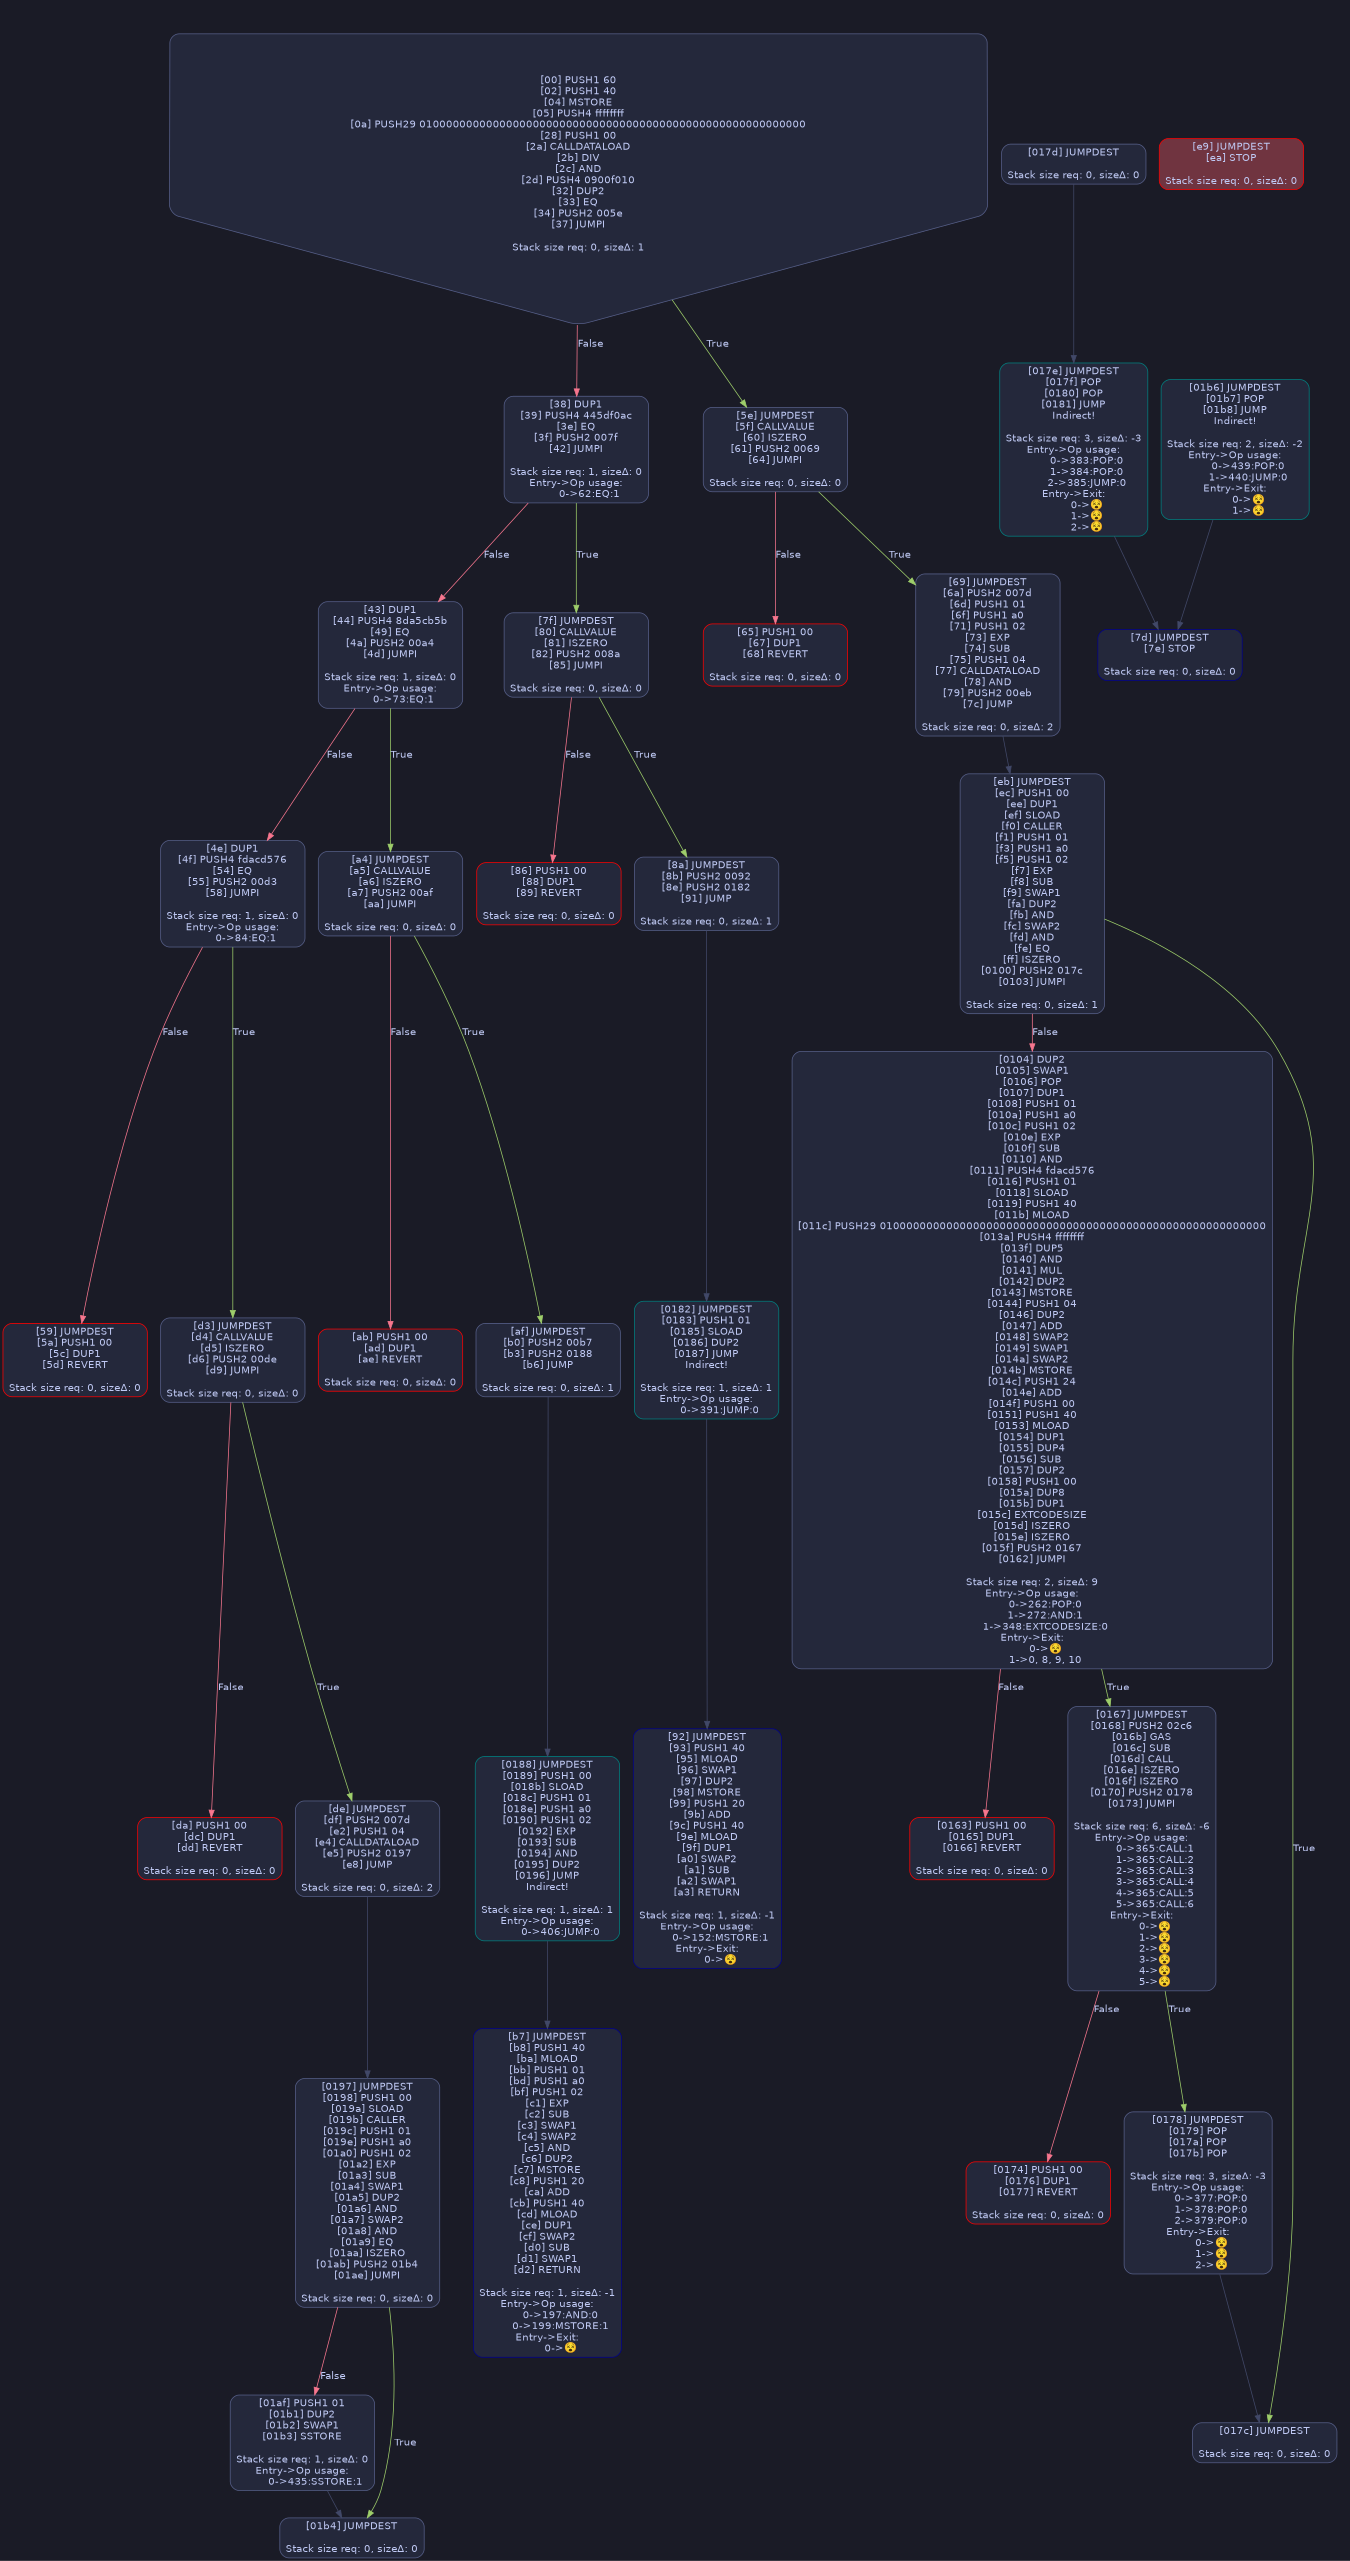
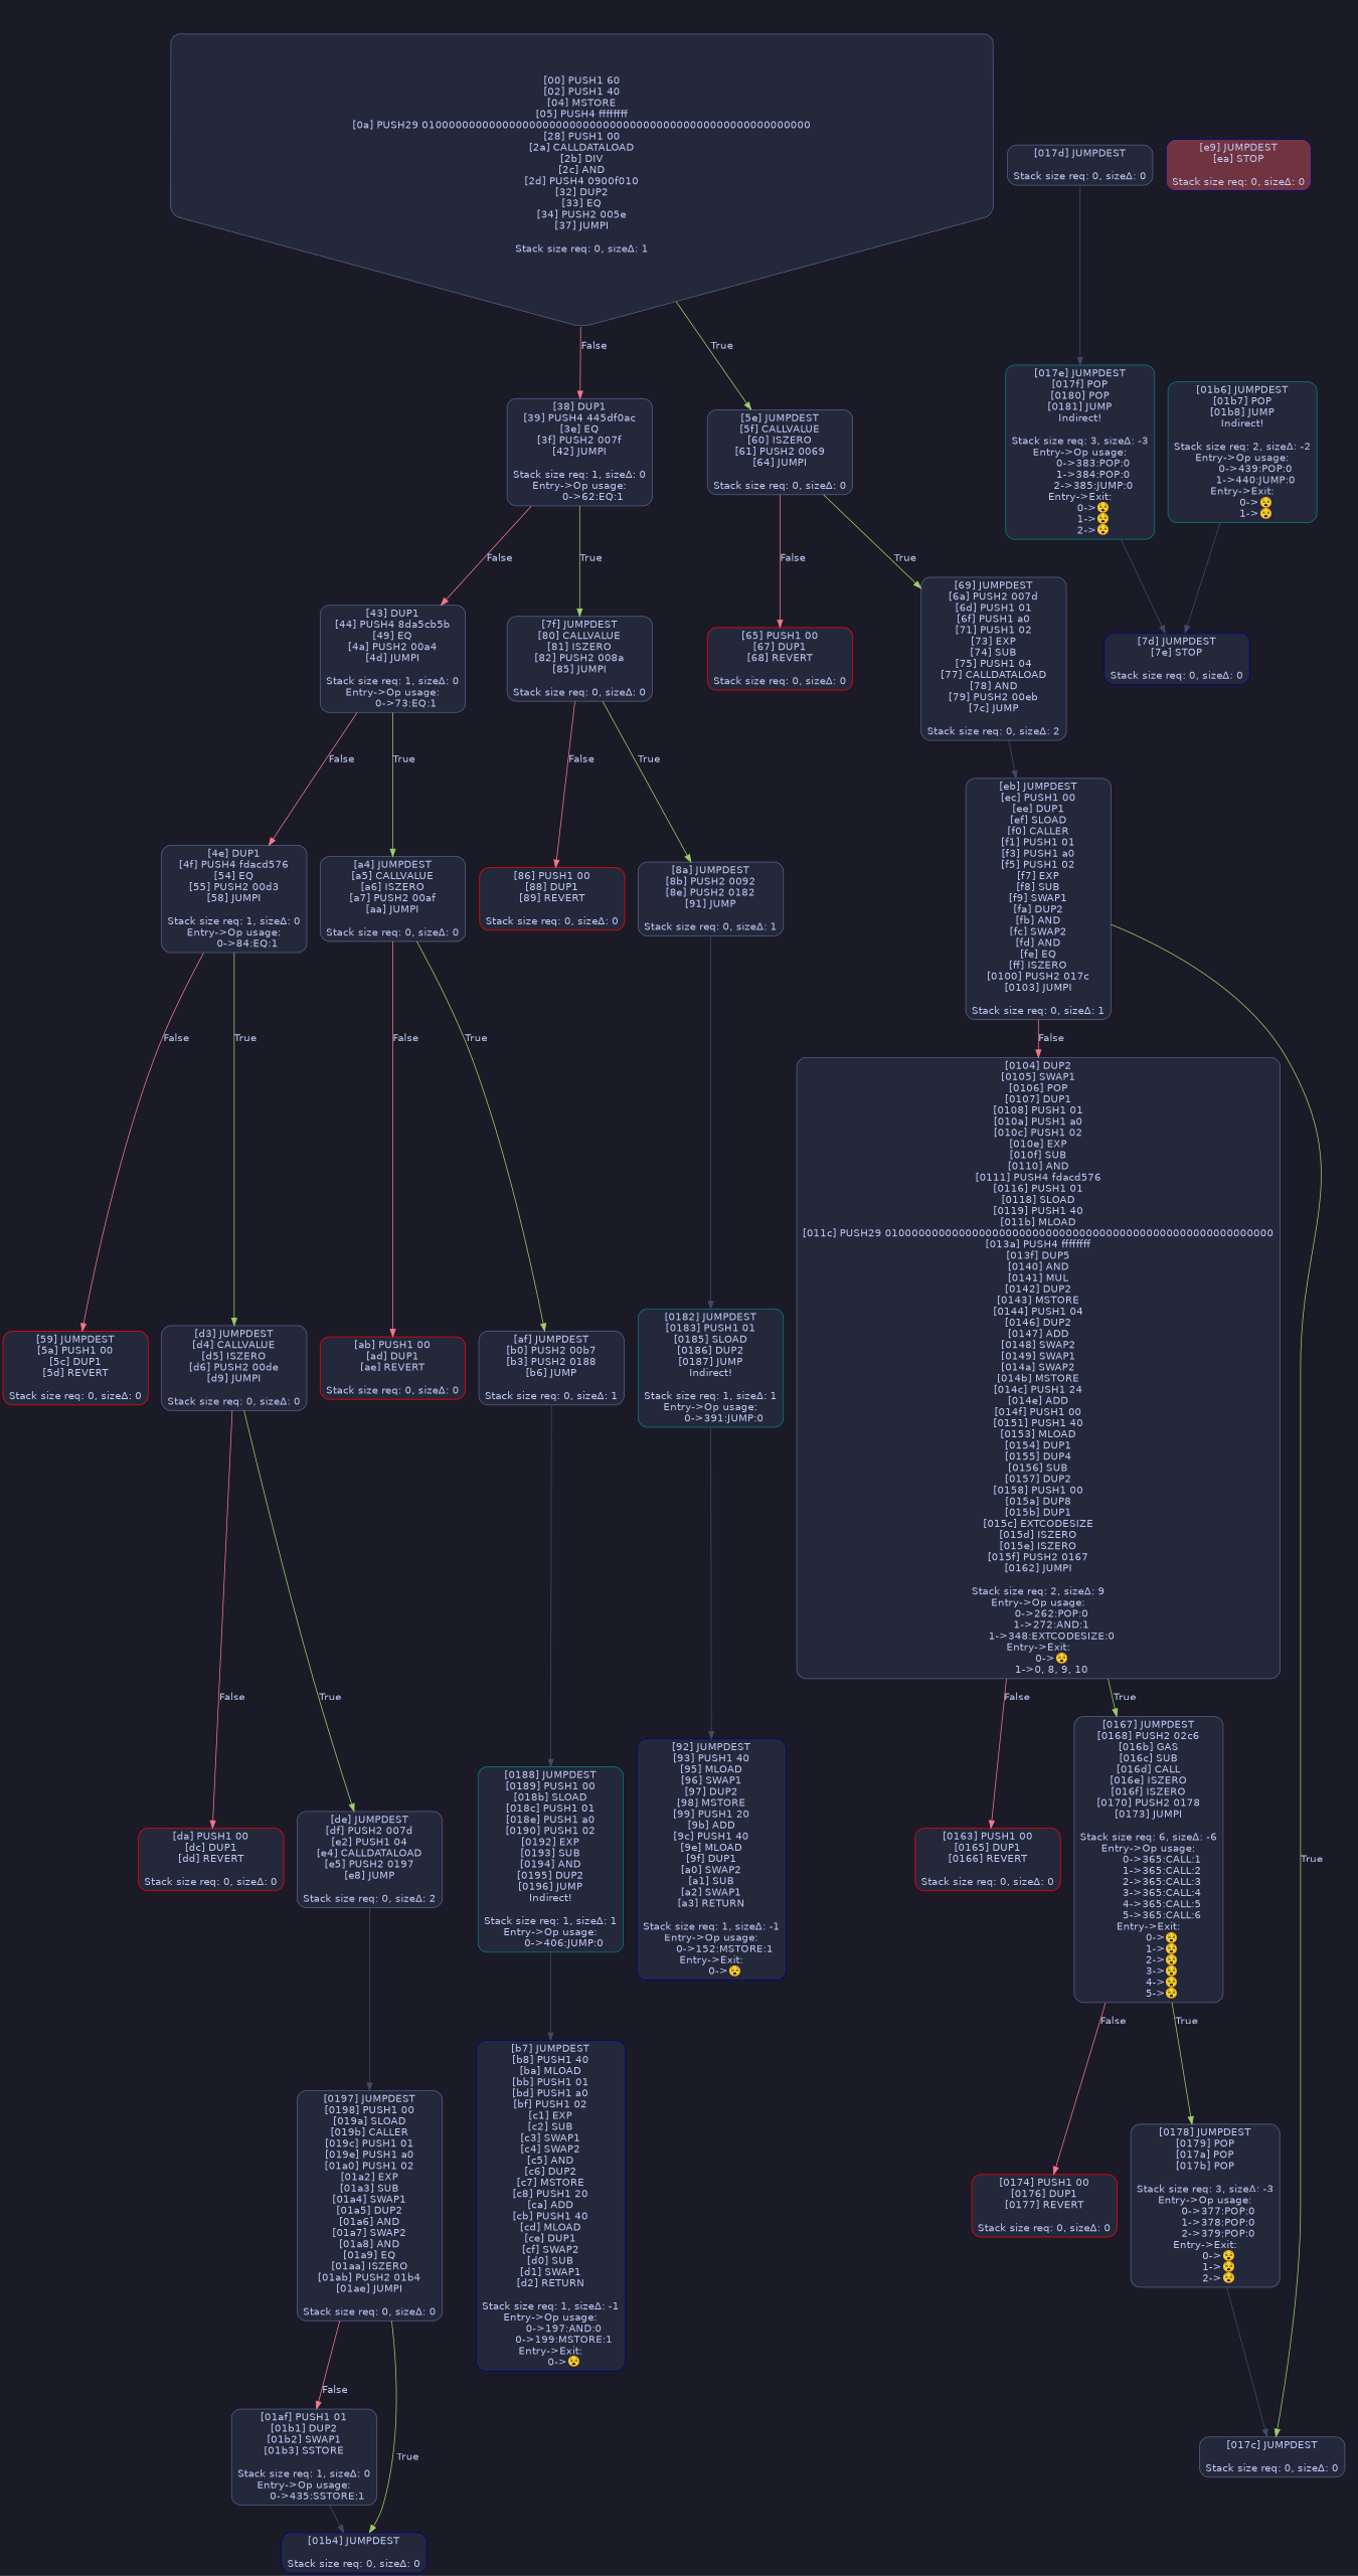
  digraph {
    bgcolor="#1a1b26"
    node [color="#565f89" fillcolor="#24283b" fontcolor="#c0caf5" fontname=Helvetica shape=box style="filled, rounded"]
    edge [color="#f7768e" fontcolor="#c0caf5" fontname=Helvetica]
    n1 [label="[00] PUSH1 60\n[02] PUSH1 40\n[04] MSTORE\n[05] PUSH4 ffffffff\n[0a] PUSH29 0100000000000000000000000000000000000000000000000000000000\n[28] PUSH1 00\n[2a] CALLDATALOAD\n[2b] DIV\n[2c] AND\n[2d] PUSH4 0900f010\n[32] DUP2\n[33] EQ\n[34] PUSH2 005e\n[37] JUMPI\n\nStack size req: 0, sizeΔ: 1\n" shape=invhouse]
    n2 [label="[38] DUP1\n[39] PUSH4 445df0ac\n[3e] EQ\n[3f] PUSH2 007f\n[42] JUMPI\n\nStack size req: 1, sizeΔ: 0\nEntry->Op usage:\n	0->62:EQ:1\n"]
    n3 [label="[5e] JUMPDEST\n[5f] CALLVALUE\n[60] ISZERO\n[61] PUSH2 0069\n[64] JUMPI\n\nStack size req: 0, sizeΔ: 0\n"]
    n4 [label="[43] DUP1\n[44] PUSH4 8da5cb5b\n[49] EQ\n[4a] PUSH2 00a4\n[4d] JUMPI\n\nStack size req: 1, sizeΔ: 0\nEntry->Op usage:\n	0->73:EQ:1\n"]
    n5 [label="[7f] JUMPDEST\n[80] CALLVALUE\n[81] ISZERO\n[82] PUSH2 008a\n[85] JUMPI\n\nStack size req: 0, sizeΔ: 0\n"]
    n6 [color=red label="[65] PUSH1 00\n[67] DUP1\n[68] REVERT\n\nStack size req: 0, sizeΔ: 0\n"]
    n7 [label="[69] JUMPDEST\n[6a] PUSH2 007d\n[6d] PUSH1 01\n[6f] PUSH1 a0\n[71] PUSH1 02\n[73] EXP\n[74] SUB\n[75] PUSH1 04\n[77] CALLDATALOAD\n[78] AND\n[79] PUSH2 00eb\n[7c] JUMP\n\nStack size req: 0, sizeΔ: 2\n"]
    n8 [label="[4e] DUP1\n[4f] PUSH4 fdacd576\n[54] EQ\n[55] PUSH2 00d3\n[58] JUMPI\n\nStack size req: 1, sizeΔ: 0\nEntry->Op usage:\n	0->84:EQ:1\n"]
    n9 [label="[a4] JUMPDEST\n[a5] CALLVALUE\n[a6] ISZERO\n[a7] PUSH2 00af\n[aa] JUMPI\n\nStack size req: 0, sizeΔ: 0\n"]
    n10 [color=red label="[86] PUSH1 00\n[88] DUP1\n[89] REVERT\n\nStack size req: 0, sizeΔ: 0\n"]
    n11 [label="[8a] JUMPDEST\n[8b] PUSH2 0092\n[8e] PUSH2 0182\n[91] JUMP\n\nStack size req: 0, sizeΔ: 1\n"]
    n12 [color=red label="[59] JUMPDEST\n[5a] PUSH1 00\n[5c] DUP1\n[5d] REVERT\n\nStack size req: 0, sizeΔ: 0\n"]
    n13 [label="[d3] JUMPDEST\n[d4] CALLVALUE\n[d5] ISZERO\n[d6] PUSH2 00de\n[d9] JUMPI\n\nStack size req: 0, sizeΔ: 0\n"]
    n14 [color=red label="[ab] PUSH1 00\n[ad] DUP1\n[ae] REVERT\n\nStack size req: 0, sizeΔ: 0\n"]
    n15 [label="[af] JUMPDEST\n[b0] PUSH2 00b7\n[b3] PUSH2 0188\n[b6] JUMP\n\nStack size req: 0, sizeΔ: 1\n"]
    n16 [color=red label="[da] PUSH1 00\n[dc] DUP1\n[dd] REVERT\n\nStack size req: 0, sizeΔ: 0\n"]
    n17 [label="[de] JUMPDEST\n[df] PUSH2 007d\n[e2] PUSH1 04\n[e4] CALLDATALOAD\n[e5] PUSH2 0197\n[e8] JUMP\n\nStack size req: 0, sizeΔ: 2\n"]
    n18 [label="[eb] JUMPDEST\n[ec] PUSH1 00\n[ee] DUP1\n[ef] SLOAD\n[f0] CALLER\n[f1] PUSH1 01\n[f3] PUSH1 a0\n[f5] PUSH1 02\n[f7] EXP\n[f8] SUB\n[f9] SWAP1\n[fa] DUP2\n[fb] AND\n[fc] SWAP2\n[fd] AND\n[fe] EQ\n[ff] ISZERO\n[0100] PUSH2 017c\n[0103] JUMPI\n\nStack size req: 0, sizeΔ: 1\n"]
    n19 [label="[0104] DUP2\n[0105] SWAP1\n[0106] POP\n[0107] DUP1\n[0108] PUSH1 01\n[010a] PUSH1 a0\n[010c] PUSH1 02\n[010e] EXP\n[010f] SUB\n[0110] AND\n[0111] PUSH4 fdacd576\n[0116] PUSH1 01\n[0118] SLOAD\n[0119] PUSH1 40\n[011b] MLOAD\n[011c] PUSH29 0100000000000000000000000000000000000000000000000000000000\n[013a] PUSH4 ffffffff\n[013f] DUP5\n[0140] AND\n[0141] MUL\n[0142] DUP2\n[0143] MSTORE\n[0144] PUSH1 04\n[0146] DUP2\n[0147] ADD\n[0148] SWAP2\n[0149] SWAP1\n[014a] SWAP2\n[014b] MSTORE\n[014c] PUSH1 24\n[014e] ADD\n[014f] PUSH1 00\n[0151] PUSH1 40\n[0153] MLOAD\n[0154] DUP1\n[0155] DUP4\n[0156] SUB\n[0157] DUP2\n[0158] PUSH1 00\n[015a] DUP8\n[015b] DUP1\n[015c] EXTCODESIZE\n[015d] ISZERO\n[015e] ISZERO\n[015f] PUSH2 0167\n[0162] JUMPI\n\nStack size req: 2, sizeΔ: 9\nEntry->Op usage:\n	0->262:POP:0\n	1->272:AND:1\n	1->348:EXTCODESIZE:0\nEntry->Exit:\n	0->😵\n	1->0, 8, 9, 10\n"]
    n20 [label="[017c] JUMPDEST\n\nStack size req: 0, sizeΔ: 0\n"]
    n21 [color=darkblue label="[7d] JUMPDEST\n[7e] STOP\n\nStack size req: 0, sizeΔ: 0\n"]
    n22 [color=teal label="[0182] JUMPDEST\n[0183] PUSH1 01\n[0185] SLOAD\n[0186] DUP2\n[0187] JUMP\nIndirect!\n\nStack size req: 1, sizeΔ: 1\nEntry->Op usage:\n	0->391:JUMP:0\n"]
    n23 [color=darkblue label="[92] JUMPDEST\n[93] PUSH1 40\n[95] MLOAD\n[96] SWAP1\n[97] DUP2\n[98] MSTORE\n[99] PUSH1 20\n[9b] ADD\n[9c] PUSH1 40\n[9e] MLOAD\n[9f] DUP1\n[a0] SWAP2\n[a1] SUB\n[a2] SWAP1\n[a3] RETURN\n\nStack size req: 1, sizeΔ: -1\nEntry->Op usage:\n	0->152:MSTORE:1\nEntry->Exit:\n	0->😵\n"]
    n24 [color=teal label="[0188] JUMPDEST\n[0189] PUSH1 00\n[018b] SLOAD\n[018c] PUSH1 01\n[018e] PUSH1 a0\n[0190] PUSH1 02\n[0192] EXP\n[0193] SUB\n[0194] AND\n[0195] DUP2\n[0196] JUMP\nIndirect!\n\nStack size req: 1, sizeΔ: 1\nEntry->Op usage:\n	0->406:JUMP:0\n"]
    n25 [color=darkblue label="[b7] JUMPDEST\n[b8] PUSH1 40\n[ba] MLOAD\n[bb] PUSH1 01\n[bd] PUSH1 a0\n[bf] PUSH1 02\n[c1] EXP\n[c2] SUB\n[c3] SWAP1\n[c4] SWAP2\n[c5] AND\n[c6] DUP2\n[c7] MSTORE\n[c8] PUSH1 20\n[ca] ADD\n[cb] PUSH1 40\n[cd] MLOAD\n[ce] DUP1\n[cf] SWAP2\n[d0] SUB\n[d1] SWAP1\n[d2] RETURN\n\nStack size req: 1, sizeΔ: -1\nEntry->Op usage:\n	0->197:AND:0\n	0->199:MSTORE:1\nEntry->Exit:\n	0->😵\n"]
    n26 [label="[0197] JUMPDEST\n[0198] PUSH1 00\n[019a] SLOAD\n[019b] CALLER\n[019c] PUSH1 01\n[019e] PUSH1 a0\n[01a0] PUSH1 02\n[01a2] EXP\n[01a3] SUB\n[01a4] SWAP1\n[01a5] DUP2\n[01a6] AND\n[01a7] SWAP2\n[01a8] AND\n[01a9] EQ\n[01aa] ISZERO\n[01ab] PUSH2 01b4\n[01ae] JUMPI\n\nStack size req: 0, sizeΔ: 0\n"]
    n27 [label="[01af] PUSH1 01\n[01b1] DUP2\n[01b2] SWAP1\n[01b3] SSTORE\n\nStack size req: 1, sizeΔ: 0\nEntry->Op usage:\n	0->435:SSTORE:1\n"]
-   n28 [label="[01b4] JUMPDEST\n\nStack size req: 0, sizeΔ: 0\n"]
-   n29 [color=red fillcolor="#703440" label="[e9] JUMPDEST\n[ea] STOP\n\nStack size req: 0, sizeΔ: 0\n"]
+   n28 [color=darkblue label="[01b4] JUMPDEST\n\nStack size req: 0, sizeΔ: 0\n"]
+   n29 [color=darkblue fillcolor="#703440" label="[e9] JUMPDEST\n[ea] STOP\n\nStack size req: 0, sizeΔ: 0\n"]
    n30 [color=red label="[0163] PUSH1 00\n[0165] DUP1\n[0166] REVERT\n\nStack size req: 0, sizeΔ: 0\n"]
    n31 [label="[0167] JUMPDEST\n[0168] PUSH2 02c6\n[016b] GAS\n[016c] SUB\n[016d] CALL\n[016e] ISZERO\n[016f] ISZERO\n[0170] PUSH2 0178\n[0173] JUMPI\n\nStack size req: 6, sizeΔ: -6\nEntry->Op usage:\n	0->365:CALL:1\n	1->365:CALL:2\n	2->365:CALL:3\n	3->365:CALL:4\n	4->365:CALL:5\n	5->365:CALL:6\nEntry->Exit:\n	0->😵\n	1->😵\n	2->😵\n	3->😵\n	4->😵\n	5->😵\n"]
    n32 [color=red label="[0174] PUSH1 00\n[0176] DUP1\n[0177] REVERT\n\nStack size req: 0, sizeΔ: 0\n"]
    n33 [label="[0178] JUMPDEST\n[0179] POP\n[017a] POP\n[017b] POP\n\nStack size req: 3, sizeΔ: -3\nEntry->Op usage:\n	0->377:POP:0\n	1->378:POP:0\n	2->379:POP:0\nEntry->Exit:\n	0->😵\n	1->😵\n	2->😵\n"]
    n34 [label="[017d] JUMPDEST\n\nStack size req: 0, sizeΔ: 0\n"]
    n35 [color=teal label="[017e] JUMPDEST\n[017f] POP\n[0180] POP\n[0181] JUMP\nIndirect!\n\nStack size req: 3, sizeΔ: -3\nEntry->Op usage:\n	0->383:POP:0\n	1->384:POP:0\n	2->385:JUMP:0\nEntry->Exit:\n	0->😵\n	1->😵\n	2->😵\n"]
    n36 [color=teal label="[01b6] JUMPDEST\n[01b7] POP\n[01b8] JUMP\nIndirect!\n\nStack size req: 2, sizeΔ: -2\nEntry->Op usage:\n	0->439:POP:0\n	1->440:JUMP:0\nEntry->Exit:\n	0->😵\n	1->😵\n"]
    n1 -> n2 [label=False]
    n1 -> n3 [color="#9ece6a" label=True]
    n2 -> n4 [label=False]
    n2 -> n5 [color="#9ece6a" label=True]
    n3 -> n6 [label=False]
    n3 -> n7 [color="#9ece6a" label=True]
    n4 -> n8 [label=False]
    n4 -> n9 [color="#9ece6a" label=True]
    n5 -> n10 [label=False]
    n5 -> n11 [color="#9ece6a" label=True]
    n7 -> n18 [color="#414868"]
    n8 -> n12 [label=False]
    n8 -> n13 [color="#9ece6a" label=True]
    n9 -> n14 [label=False]
    n9 -> n15 [color="#9ece6a" label=True]
    n11 -> n22 [color="#414868"]
    n13 -> n16 [label=False]
    n13 -> n17 [color="#9ece6a" label=True]
    n15 -> n24 [color="#414868"]
    n17 -> n26 [color="#414868"]
    n18 -> n19 [label=False]
    n18 -> n20 [color="#9ece6a" label=True]
    n19 -> n30 [label=False]
    n19 -> n31 [color="#9ece6a" label=True]
    n22 -> n23 [color="#414868"]
    n24 -> n25 [color="#414868"]
    n26 -> n27 [label=False]
    n26 -> n28 [color="#9ece6a" label=True]
    n27 -> n28 [color="#414868"]
    n31 -> n32 [label=False]
    n31 -> n33 [color="#9ece6a" label=True]
    n33 -> n20 [color="#414868"]
    n34 -> n35 [color="#414868"]
    n35 -> n21 [color="#414868"]
    n36 -> n21 [color="#414868"]
  }
